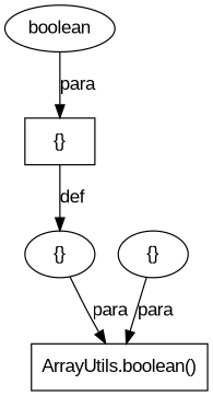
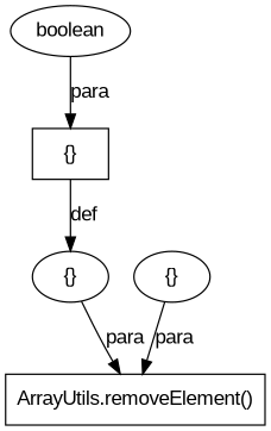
  digraph {
    fontname="Liberation Sans"
    node [shape=ellipse fontname="Liberation Sans"]
    edge [style=solid fontname="Liberation Sans"]
-   n1 [label="ArrayUtils.boolean()" shape=box]
+   n1 [label="ArrayUtils.removeElement()" shape=box]
    n2 [label="{}"]
    n3 [label="{}"]
    n4 [label="{}" shape=box]
    n5 [label=boolean]
    n2 -> n1 [label=para]
    n3 -> n1 [label=para]
    n4 -> n2 [label=def]
    n5 -> n4 [label=para]
  }
